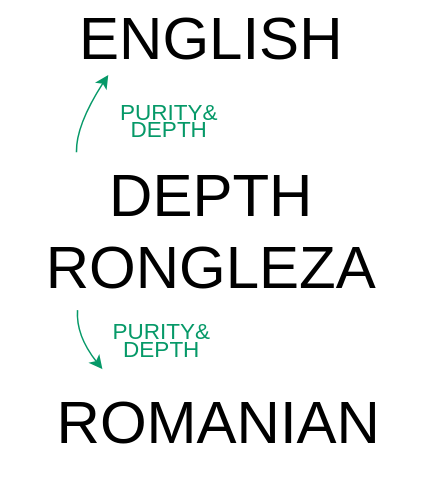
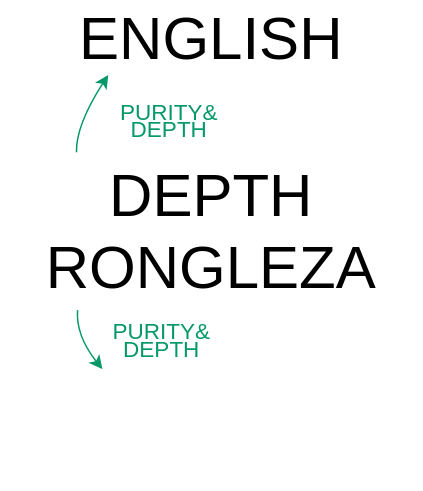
  <mxCell id="0" />
  <mxCell id="1" parent="0" />
  <mxCell id="2" value="&lt;span style=&quot;font-size: 40px&quot;&gt;ENGLISH&lt;br&gt;&lt;br&gt;&lt;/span&gt;" style="text;html=1;align=center;verticalAlign=middle;resizable=0;points=[];autosize=1;strokeColor=none;fillColor=none;" vertex="1" parent="1"><mxGeometry x="45" y="20" width="190" height="50" as="geometry" /></mxCell>
  <mxCell id="3" value="DEPTH&lt;br&gt;RONGLEZA" style="text;html=1;align=center;verticalAlign=middle;resizable=0;points=[];autosize=1;strokeColor=none;fillColor=none;fontSize=40;" vertex="1" parent="1"><mxGeometry x="20" y="100" width="240" height="100" as="geometry" /></mxCell>
- <mxCell id="4" value="ROMANIAN" style="text;html=1;align=center;verticalAlign=middle;resizable=0;points=[];autosize=1;strokeColor=none;fillColor=none;fontSize=40;" vertex="1" parent="1"><mxGeometry x="30" y="252" width="230" height="50" as="geometry" /></mxCell>
  <mxCell id="5" value="&lt;font color=&quot;#069968&quot;&gt;&lt;font style=&quot;font-size: 15px&quot;&gt;PURITY&amp;amp;&lt;/font&gt;&lt;br&gt;&lt;/font&gt;" style="text;html=1;align=center;verticalAlign=middle;resizable=0;points=[];autosize=1;strokeColor=none;fillColor=none;fontSize=40;" vertex="1" parent="1"><mxGeometry x="72" y="32" width="80" height="60" as="geometry" /></mxCell>
  <mxCell id="6" value="DEPTH" style="text;html=1;align=center;verticalAlign=middle;resizable=0;points=[];autosize=1;strokeColor=none;fillColor=none;fontSize=15;fontColor=#069968;" vertex="1" parent="1"><mxGeometry x="77" y="72" width="70" height="20" as="geometry" /></mxCell>
  <mxCell id="7" value="" style="endArrow=classic;html=1;fontSize=15;fontColor=#069968;curved=1;exitX=0.127;exitY=-0.021;exitDx=0;exitDy=0;exitPerimeter=0;strokeColor=#069968;entryX=-0.004;entryY=0.238;entryDx=0;entryDy=0;entryPerimeter=0;" edge="1" parent="1" source="3" target="5"><mxGeometry width="50" height="50" relative="1" as="geometry"><mxPoint x="220" y="220" as="sourcePoint" /><mxPoint x="90" y="40" as="targetPoint" /><Array as="points"><mxPoint x="50" y="80" /></Array></mxGeometry></mxCell>
  <mxCell id="8" value="&lt;font color=&quot;#069968&quot;&gt;&lt;font style=&quot;font-size: 15px&quot;&gt;PURITY&amp;amp;&lt;/font&gt;&lt;br&gt;&lt;/font&gt;" style="text;html=1;align=center;verticalAlign=middle;resizable=0;points=[];autosize=1;strokeColor=none;fillColor=none;fontSize=40;" vertex="1" parent="1"><mxGeometry x="67" y="178" width="80" height="60" as="geometry" /></mxCell>
  <mxCell id="9" value="DEPTH" style="text;html=1;align=center;verticalAlign=middle;resizable=0;points=[];autosize=1;strokeColor=none;fillColor=none;fontSize=15;fontColor=#069968;" vertex="1" parent="1"><mxGeometry x="72" y="219" width="70" height="20" as="geometry" /></mxCell>
  <mxCell id="10" value="" style="endArrow=classic;html=1;fontSize=15;fontColor=#069968;strokeColor=#069968;curved=1;exitX=0.13;exitY=1.031;exitDx=0;exitDy=0;exitPerimeter=0;entryX=0.01;entryY=1.075;entryDx=0;entryDy=0;entryPerimeter=0;" edge="1" parent="1" source="3" target="8"><mxGeometry width="50" height="50" relative="1" as="geometry"><mxPoint x="220" y="220" as="sourcePoint" /><mxPoint x="270" y="170" as="targetPoint" /><Array as="points"><mxPoint x="50" y="220" /></Array></mxGeometry></mxCell>
